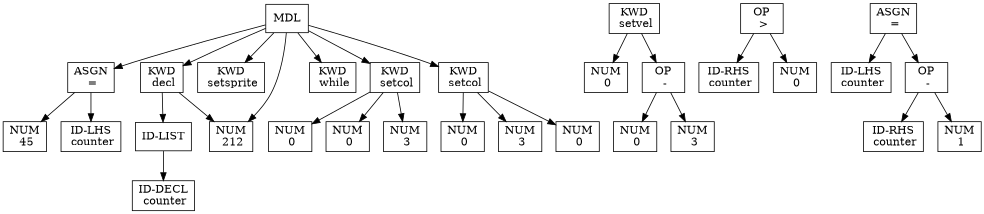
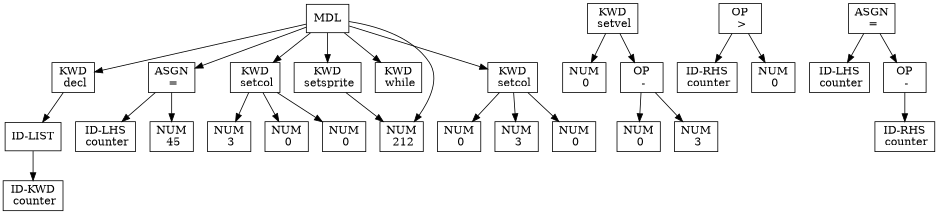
  digraph {
    node [shape=record]
    n1 [label="MDL\n " uuid="64d77221-4c56-472f-ae0d-86b2ac35c0d8"]
    n2 [label="KWD\n decl" uuid="ad35d8bc-5e9e-47ee-aaa7-1165cb67cfc1"]
    n3 [label="ASGN\n =" uuid="5abb6ff5-e57b-43eb-af67-7563d532c5f4"]
    n4 [label="KWD\n setsprite" uuid="fcc09290-50d4-4e85-b028-f649dd983495"]
    n5 [label="KWD\n setcol" uuid="5ef615b1-788c-45c4-b5fd-c0e719d20db4"]
    n6 [label="KWD\n while" uuid="aad214ba-9143-4b3b-9f88-0f1c84b86b85"]
    n7 [label="KWD\n setcol" uuid="d4bdee22-8a4a-4b36-9d38-f83bc2219da5"]
    n8 [label="NUM\n 212" uuid="9aeb3b5f-cc25-4243-89f8-e865f447d6a1"]
    n9 [label="ID-LIST\n " uuid="8b919396-5eae-406c-8785-f1fc8c6d609e"]
    n10 [label="ID-LHS\n counter" uuid="6c2e498b-c3a6-47aa-9d1b-6fdface37035"]
    n11 [label="NUM\n 45" uuid="fbfb9012-8c5b-4a4c-a394-c5a13d881e37"]
    n12 [label="NUM\n 3" uuid="0b6857b3-b608-46fd-8580-55ca8000f903"]
    n13 [label="NUM\n 0" uuid="9f9708b2-4672-427c-bada-574185a856a7"]
    n14 [label="NUM\n 0" uuid="9d3d31f4-9971-4829-88ea-a7363ce71722"]
    n15 [label="KWD\n setvel" uuid="5f148aff-e539-4afe-a77c-2608906cba18"]
    n16 [label="NUM\n 0" uuid="ff902379-e383-48c8-a9fe-4aba1838024e"]
    n17 [label="OP\n -" uuid="68acc70f-86ea-4127-9332-09f444a3ad62"]
    n18 [label="NUM\n 0" uuid="c8565bfb-eec2-4011-9c5e-55f0f0236c03"]
    n19 [label="NUM\n 0" uuid="9e75f006-ae79-4537-a39a-47739f722c85"]
    n20 [label="NUM\n 3" uuid="4769a113-9b6f-435f-a877-872785d8c75c"]
-   n21 [label="ID-DECL\n counter" uuid="ea3bf561-81d8-46b0-b804-c3880f9975e9"]
+   n21 [label="ID-KWD\n counter" uuid="ea3bf561-81d8-46b0-b804-c3880f9975e9"]
    n22 [label="NUM\n 0" uuid="745420f7-9765-44cf-b23f-6d4317387c3d"]
    n23 [label="NUM\n 3" uuid="6d23b8e4-8361-4b43-a1fa-d0312131e93c"]
    n24 [label="OP\n \>" uuid="cdf97b2b-16c7-4277-bf4e-2053533a696b"]
    n25 [label="ID-RHS\n counter" uuid="076e4f85-7612-408d-997c-7d7fadca9660"]
    n26 [label="NUM\n 0" uuid="66f01c93-fec9-440a-a910-1451bb791701"]
    n27 [label="ASGN\n =" uuid="bb489927-cdf8-49ae-bb86-fe08b56347c1"]
    n28 [label="ID-LHS\n counter" uuid="d480eb10-03cf-443d-9bdc-194ead7166d5"]
    n29 [label="OP\n -" uuid="8670cd8e-2439-42b5-892c-c14f8200182d"]
    n30 [label="ID-RHS\n counter" uuid="661b372c-303f-4b6f-b574-6ff133b879df"]
-   n31 [label="NUM\n 1" uuid="af2e78ac-0fad-4fe3-8607-232aa8cf5955"]
    n1 -> n2
    n1 -> n3
    n1 -> n4
    n1 -> n5
    n1 -> n6
    n1 -> n7
    n1 -> n8
    n2 -> n9
    n3 -> n10
    n3 -> n11
-   n2 -> n8
+   n4 -> n8
    n5 -> n12
    n5 -> n13
    n5 -> n14
    n7 -> n18
    n7 -> n19
    n7 -> n20
    n9 -> n21
    n15 -> n16
    n15 -> n17
    n17 -> n22
    n17 -> n23
    n24 -> n25
    n24 -> n26
    n27 -> n28
    n27 -> n29
    n29 -> n30
-   n29 -> n31
  }
